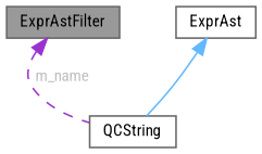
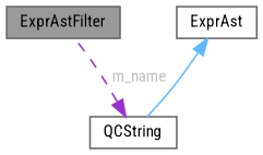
  digraph {
    fontname="Roboto Condensed"
    node [color=gray40 fillcolor=white fontname="Roboto Condensed" fontsize=10 shape=box style=filled]
    edge [dir=back fontname="Roboto Condensed" fontsize=10 labelfontname=Helvetica labelfontsize=10]
    n1 [fillcolor=grey60 fontcolor=black height=0.2 label=ExprAstFilter width=0.4]
    n2 [height=0.2 label=ExprAst width=0.4]
    n3 [height=0.2 label=QCString width=0.4]
    n2 -> n3 [color=steelblue1 style=solid]
-   n1 -> n3 [color=darkorchid3 fontcolor=grey label=" m_name" style=dashed]
+   n3 -> n1 [color=darkorchid3 fontcolor=grey label=" m_name" style=dashed]
  }
